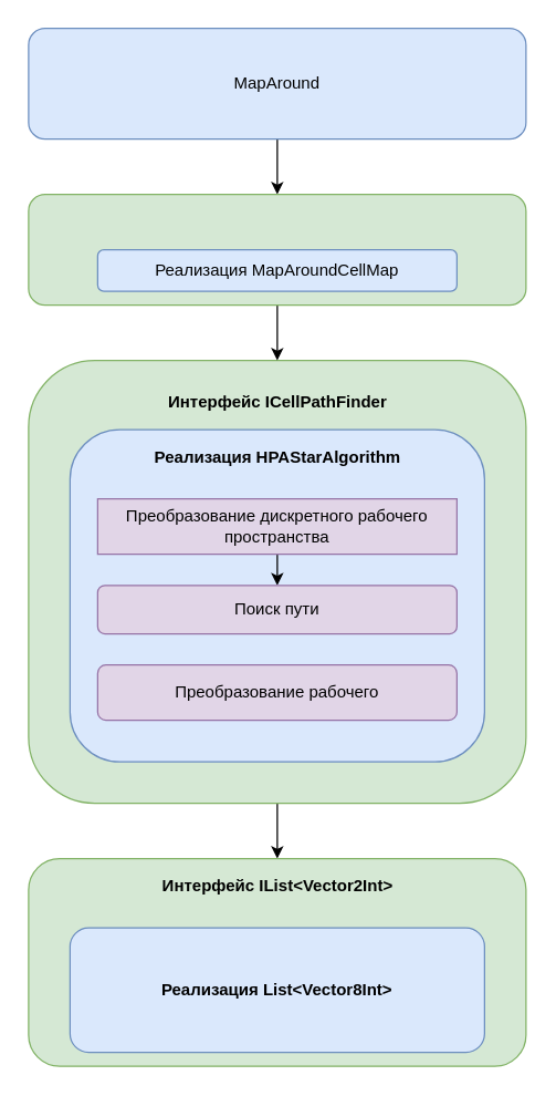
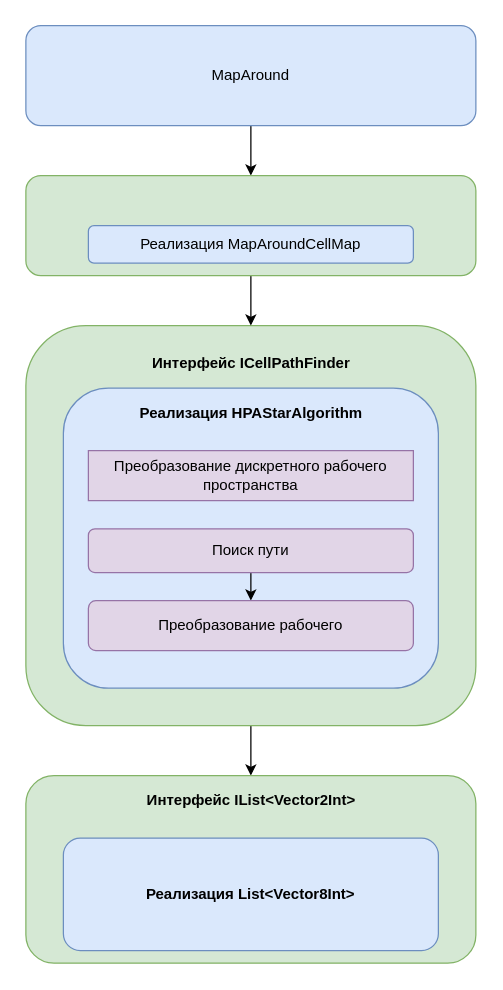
  <mxCell id="0" />
  <mxCell id="1" parent="0" />
  <mxCell id="2" style="edgeStyle=orthogonalEdgeStyle;rounded=0;orthogonalLoop=1;jettySize=auto;html=1;entryX=0.5;entryY=0;entryDx=0;entryDy=0;" edge="1" parent="1" source="3" target="17"><mxGeometry relative="1" as="geometry" /></mxCell>
  <mxCell id="3" value="" style="rounded=1;whiteSpace=wrap;html=1;fillColor=#d5e8d4;strokeColor=#82b366;" vertex="1" parent="1"><mxGeometry x="20" y="260" width="360" height="320" as="geometry" /></mxCell>
  <mxCell id="4" value="" style="rounded=1;whiteSpace=wrap;html=1;fillColor=#dae8fc;strokeColor=#6c8ebf;" vertex="1" parent="1"><mxGeometry x="50" y="310" width="300" height="240" as="geometry" /></mxCell>
  <mxCell id="5" style="edgeStyle=orthogonalEdgeStyle;rounded=0;orthogonalLoop=1;jettySize=auto;html=1;entryX=0.5;entryY=0;entryDx=0;entryDy=0;" edge="1" parent="1" source="6" target="14"><mxGeometry relative="1" as="geometry" /></mxCell>
  <mxCell id="6" value="MapAround" style="rounded=1;whiteSpace=wrap;html=1;fillColor=#dae8fc;strokeColor=#6c8ebf;" vertex="1" parent="1"><mxGeometry x="20" y="20" width="360" height="80" as="geometry" /></mxCell>
- <mxCell id="7" value="" style="edgeStyle=orthogonalEdgeStyle;rounded=0;orthogonalLoop=1;jettySize=auto;html=1;" edge="1" parent="1" source="8" target="10"><mxGeometry relative="1" as="geometry" /></mxCell>
  <mxCell id="8" value="Преобразование дискретного рабочего пространства" style="whiteSpace=wrap;html=1;fillColor=#e1d5e7;strokeColor=#9673a6;rounded=0;" vertex="1" parent="1"><mxGeometry x="70" y="360" width="260" height="40" as="geometry" /></mxCell>
+ <mxCell id="9" value="" style="edgeStyle=orthogonalEdgeStyle;rounded=0;orthogonalLoop=1;jettySize=auto;html=1;" edge="1" parent="1" source="10" target="11"><mxGeometry relative="1" as="geometry" /></mxCell>
  <mxCell id="10" value="Поиск пути" style="rounded=1;whiteSpace=wrap;html=1;fillColor=#e1d5e7;strokeColor=#9673a6;" vertex="1" parent="1"><mxGeometry x="70" y="422.5" width="260" height="35" as="geometry" /></mxCell>
  <mxCell id="11" value="Преобразование рабочего" style="rounded=1;whiteSpace=wrap;html=1;fillColor=#e1d5e7;strokeColor=#9673a6;" vertex="1" parent="1"><mxGeometry x="70" y="480" width="260" height="40" as="geometry" /></mxCell>
  <mxCell id="12" value="Интерфейс ICellPathFinder" style="text;html=1;align=center;verticalAlign=middle;resizable=0;points=[];autosize=1;fontStyle=1" vertex="1" parent="1"><mxGeometry x="115" y="280" width="170" height="20" as="geometry" /></mxCell>
  <mxCell id="13" style="edgeStyle=orthogonalEdgeStyle;rounded=0;orthogonalLoop=1;jettySize=auto;html=1;entryX=0.5;entryY=0;entryDx=0;entryDy=0;" edge="1" parent="1" source="14" target="3"><mxGeometry relative="1" as="geometry" /></mxCell>
  <mxCell id="14" value="" style="rounded=1;whiteSpace=wrap;html=1;fillColor=#d5e8d4;strokeColor=#82b366;" vertex="1" parent="1"><mxGeometry x="20" y="140" width="360" height="80" as="geometry" /></mxCell>
  <mxCell id="15" value="Реализация MapAroundCellMap" style="rounded=1;whiteSpace=wrap;html=1;fillColor=#dae8fc;strokeColor=#6c8ebf;" vertex="1" parent="1"><mxGeometry x="70" y="180" width="260" height="30" as="geometry" /></mxCell>
  <mxCell id="16" value="Реализация HPAStarAlgorithm" style="text;html=1;align=center;verticalAlign=middle;resizable=0;points=[];autosize=1;fontStyle=1" vertex="1" parent="1"><mxGeometry x="105" y="320" width="190" height="20" as="geometry" /></mxCell>
  <mxCell id="17" value="" style="rounded=1;whiteSpace=wrap;html=1;fillColor=#d5e8d4;strokeColor=#82b366;" vertex="1" parent="1"><mxGeometry x="20" y="620" width="360" height="150" as="geometry" /></mxCell>
  <mxCell id="18" value="Интерфейс IList&amp;lt;Vector2Int&amp;gt;" style="text;html=1;align=center;verticalAlign=middle;resizable=0;points=[];autosize=1;fontStyle=1" vertex="1" parent="1"><mxGeometry x="110" y="630" width="180" height="20" as="geometry" /></mxCell>
  <mxCell id="19" value="Реализация List&amp;lt;Vector8Int&amp;gt;" style="rounded=1;whiteSpace=wrap;html=1;fillColor=#dae8fc;strokeColor=#6c8ebf;fontStyle=1" vertex="1" parent="1"><mxGeometry x="50" y="670" width="300" height="90" as="geometry" /></mxCell>
